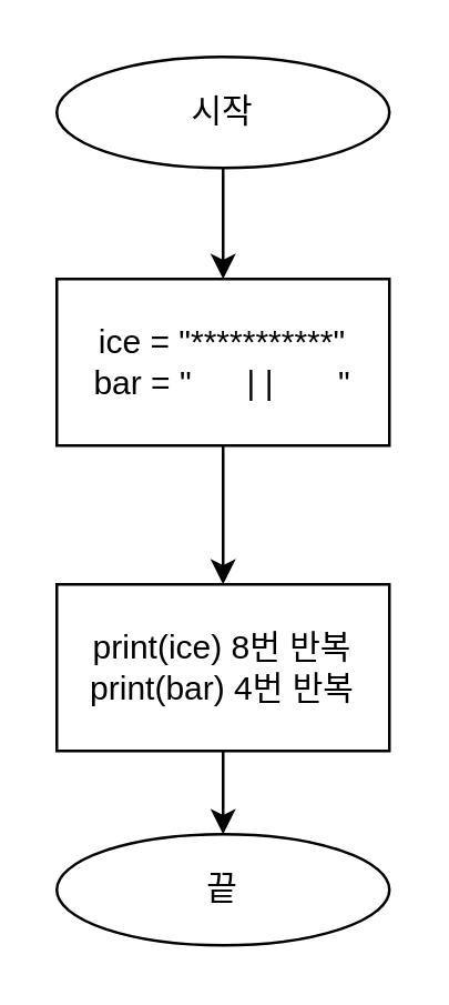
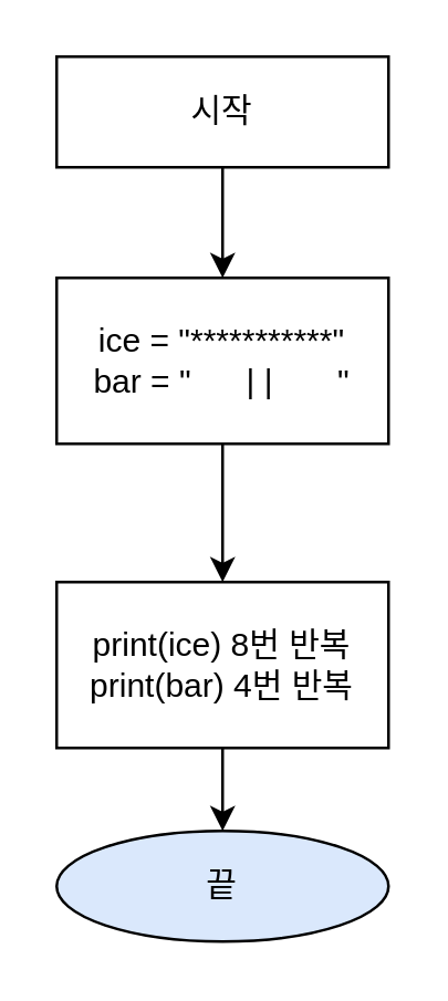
  <mxCell id="0" />
  <mxCell id="1" parent="0" />
  <mxCell id="2" value="" style="edgeStyle=orthogonalEdgeStyle;rounded=0;orthogonalLoop=1;jettySize=auto;html=1;" edge="1" parent="1" source="3" target="5"><mxGeometry relative="1" as="geometry" /></mxCell>
- <mxCell id="3" value="시작" style="ellipse;whiteSpace=wrap;html=1;" vertex="1" parent="1"><mxGeometry x="20" y="20" width="120" height="40" as="geometry" /></mxCell>
+ <mxCell id="3" value="시작" style="whiteSpace=wrap;html=1;rounded=0;" vertex="1" parent="1"><mxGeometry x="20" y="20" width="120" height="40" as="geometry" /></mxCell>
  <mxCell id="4" value="" style="edgeStyle=orthogonalEdgeStyle;rounded=0;orthogonalLoop=1;jettySize=auto;html=1;" edge="1" parent="1" source="5" target="7"><mxGeometry relative="1" as="geometry" /></mxCell>
  <mxCell id="5" value="ice = &quot;***********&quot;&lt;br&gt;bar = &quot; &amp;nbsp; &amp;nbsp; &amp;nbsp;| | &amp;nbsp; &amp;nbsp; &amp;nbsp; &quot;" style="rounded=0;whiteSpace=wrap;html=1;" vertex="1" parent="1"><mxGeometry x="20" y="100" width="120" height="60" as="geometry" /></mxCell>
  <mxCell id="6" value="" style="edgeStyle=orthogonalEdgeStyle;rounded=0;orthogonalLoop=1;jettySize=auto;html=1;" edge="1" parent="1" source="7"><mxGeometry relative="1" as="geometry"><mxPoint x="80" y="300" as="targetPoint" /></mxGeometry></mxCell>
  <mxCell id="7" value="print(ice) 8번 반복&lt;br&gt;print(bar) 4번 반복" style="whiteSpace=wrap;html=1;rounded=0;" vertex="1" parent="1"><mxGeometry x="20" y="210" width="120" height="60" as="geometry" /></mxCell>
- <mxCell id="8" value="끝" style="ellipse;whiteSpace=wrap;html=1;" vertex="1" parent="1"><mxGeometry x="20" y="300" width="120" height="40" as="geometry" /></mxCell>
+ <mxCell id="8" value="끝" style="ellipse;whiteSpace=wrap;html=1;fillColor=#dae8fc;" vertex="1" parent="1"><mxGeometry x="20" y="300" width="120" height="40" as="geometry" /></mxCell>
